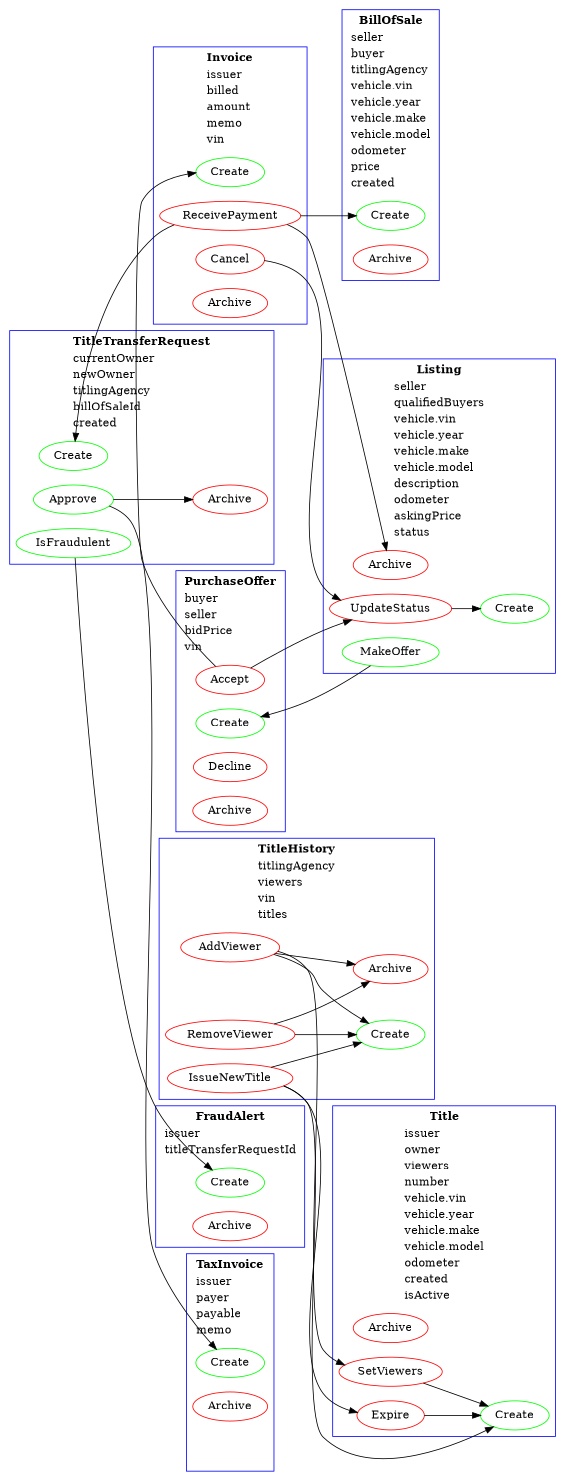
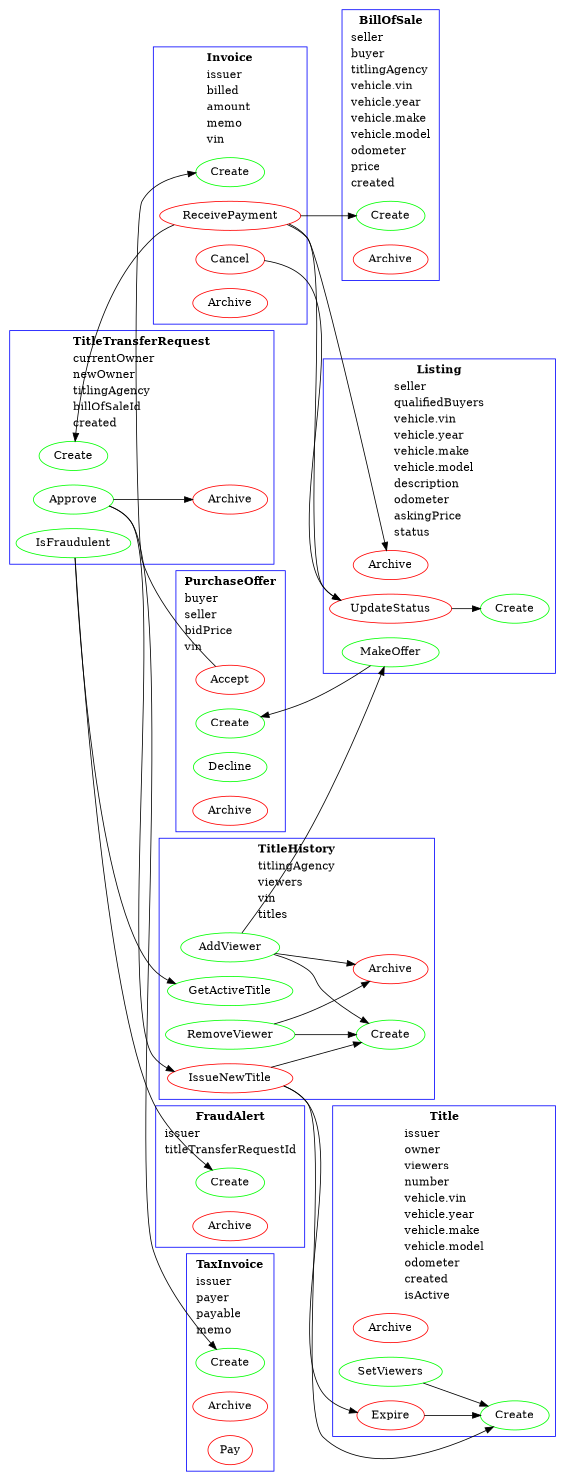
  digraph {
    compound=true
    rankdir=LR
    node [color=red]
    n1 [color=green label=Create]
    n2 [label=Archive]
    n3 [color=green label=Create]
    n4 [label=Archive]
    n5 [color=green label=Create]
    n6 [label=ReceivePayment]
    n7 [label=Cancel]
    n8 [label=Archive]
    n9 [color=green label=Create]
    n10 [color=green label=MakeOffer]
    n11 [label=Archive]
    n12 [label=UpdateStatus]
    n13 [color=green label=Create]
    n14 [label=Accept]
-   n15 [label=Decline]
+   n15 [color=green label=Decline]
    n16 [label=Archive]
    n17 [color=green label=Create]
    n18 [label=Archive]
+   n19 [label=Pay]
    n20 [color=green label=Create]
    n21 [label=Archive]
    n22 [label=Expire]
-   n23 [label=SetViewers]
+   n23 [color=green label=SetViewers]
    n24 [color=green label=Create]
    n25 [label=IssueNewTitle]
+   n26 [color=green label=GetActiveTitle]
    n27 [label=Archive]
-   n28 [label=AddViewer]
-   n29 [label=RemoveViewer]
+   n28 [color=green label=AddViewer]
+   n29 [color=green label=RemoveViewer]
    n30 [color=green label=Create]
    n31 [color=green label=IsFraudulent]
    n32 [color=green label=Approve]
    n33 [label=Archive]
    subgraph cluster_1 {
      color=blue
      label=<<table align = "left" border="0" cellborder="0" cellspacing="1"> <tr><td align="center"><b>BillOfSale</b></td></tr><tr><td align="left">seller</td></tr>  <tr><td align="left">buyer</td></tr>  <tr><td align="left">titlingAgency</td></tr>  <tr><td align="left">vehicle.vin</td></tr>  <tr><td align="left">vehicle.year</td></tr>  <tr><td align="left">vehicle.make</td></tr>  <tr><td align="left">vehicle.model</td></tr>  <tr><td align="left">odometer</td></tr>  <tr><td align="left">price</td></tr>  <tr><td align="left">created</td></tr>  </table>>
      n1
      n2
    }
    subgraph cluster_2 {
      color=blue
      label=<<table align = "left" border="0" cellborder="0" cellspacing="1"> <tr><td align="center"><b>FraudAlert</b></td></tr><tr><td align="left">issuer</td></tr>  <tr><td align="left">titleTransferRequestId</td></tr>  </table>>
      n3
      n4
    }
    subgraph cluster_3 {
      color=blue
      label=<<table align = "left" border="0" cellborder="0" cellspacing="1"> <tr><td align="center"><b>Invoice</b></td></tr><tr><td align="left">issuer</td></tr>  <tr><td align="left">billed</td></tr>  <tr><td align="left">amount</td></tr>  <tr><td align="left">memo</td></tr>  <tr><td align="left">vin</td></tr>  </table>>
      n5
      n6
      n7
      n8
    }
    subgraph cluster_4 {
      color=blue
      label=<<table align = "left" border="0" cellborder="0" cellspacing="1"> <tr><td align="center"><b>Listing</b></td></tr><tr><td align="left">seller</td></tr>  <tr><td align="left">qualifiedBuyers</td></tr>  <tr><td align="left">vehicle.vin</td></tr>  <tr><td align="left">vehicle.year</td></tr>  <tr><td align="left">vehicle.make</td></tr>  <tr><td align="left">vehicle.model</td></tr>  <tr><td align="left">description</td></tr>  <tr><td align="left">odometer</td></tr>  <tr><td align="left">askingPrice</td></tr>  <tr><td align="left">status</td></tr>  </table>>
      n9
      n10
      n11
      n12
    }
    subgraph cluster_5 {
      color=blue
      label=<<table align = "left" border="0" cellborder="0" cellspacing="1"> <tr><td align="center"><b>PurchaseOffer</b></td></tr><tr><td align="left">buyer</td></tr>  <tr><td align="left">seller</td></tr>  <tr><td align="left">bidPrice</td></tr>  <tr><td align="left">vin</td></tr>  </table>>
      n13
      n14
      n15
      n16
    }
    subgraph cluster_6 {
      color=blue
      label=<<table align = "left" border="0" cellborder="0" cellspacing="1"> <tr><td align="center"><b>TaxInvoice</b></td></tr><tr><td align="left">issuer</td></tr>  <tr><td align="left">payer</td></tr>  <tr><td align="left">payable</td></tr>  <tr><td align="left">memo</td></tr>  </table>>
      n17
      n18
+     n19
    }
    subgraph cluster_7 {
      color=blue
      label=<<table align = "left" border="0" cellborder="0" cellspacing="1"> <tr><td align="center"><b>Title</b></td></tr><tr><td align="left">issuer</td></tr>  <tr><td align="left">owner</td></tr>  <tr><td align="left">viewers</td></tr>  <tr><td align="left">number</td></tr>  <tr><td align="left">vehicle.vin</td></tr>  <tr><td align="left">vehicle.year</td></tr>  <tr><td align="left">vehicle.make</td></tr>  <tr><td align="left">vehicle.model</td></tr>  <tr><td align="left">odometer</td></tr>  <tr><td align="left">created</td></tr>  <tr><td align="left">isActive</td></tr>  </table>>
      n20
      n21
      n22
      n23
    }
    subgraph cluster_8 {
      color=blue
      label=<<table align = "left" border="0" cellborder="0" cellspacing="1"> <tr><td align="center"><b>TitleHistory</b></td></tr><tr><td align="left">titlingAgency</td></tr>  <tr><td align="left">viewers</td></tr>  <tr><td align="left">vin</td></tr>  <tr><td align="left">titles</td></tr>  </table>>
      n24
      n25
+     n26
      n27
      n28
      n29
    }
    subgraph cluster_9 {
      color=blue
      label=<<table align = "left" border="0" cellborder="0" cellspacing="1"> <tr><td align="center"><b>TitleTransferRequest</b></td></tr><tr><td align="left">currentOwner</td></tr>  <tr><td align="left">newOwner</td></tr>  <tr><td align="left">titlingAgency</td></tr>  <tr><td align="left">billOfSaleId</td></tr>  <tr><td align="left">created</td></tr>  </table>>
      n30
      n31
      n32
      n33
    }
    n6 -> n1
    n6 -> n11
    n6 -> n30
    n7 -> n12
    n10 -> n13
    n12 -> n9
    n14 -> n5
-   n14 -> n12
+   n6 -> n12
    n22 -> n20
    n23 -> n20
    n25 -> n20
    n25 -> n22
    n25 -> n24
-   n28 -> n23
+   n28 -> n10
    n28 -> n24
    n28 -> n27
    n29 -> n24
    n29 -> n27
    n31 -> n3
+   n31 -> n26
    n32 -> n17
+   n32 -> n25
    n32 -> n33
  }
